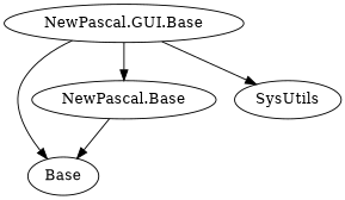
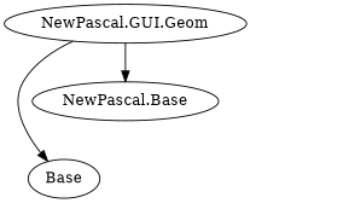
  digraph {
    n1 [label=Base]
    "NewPascal.Base"
-   "NewPascal.GUI.Geom" [label="NewPascal.GUI.Base"]
-   SysUtils
-   "NewPascal.Base" -> n1
+   "NewPascal.GUI.Geom"
    "NewPascal.GUI.Geom" -> n1
    "NewPascal.GUI.Geom" -> "NewPascal.Base"
-   "NewPascal.GUI.Geom" -> SysUtils
  }
